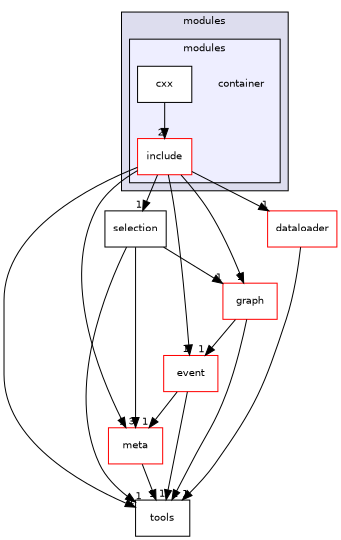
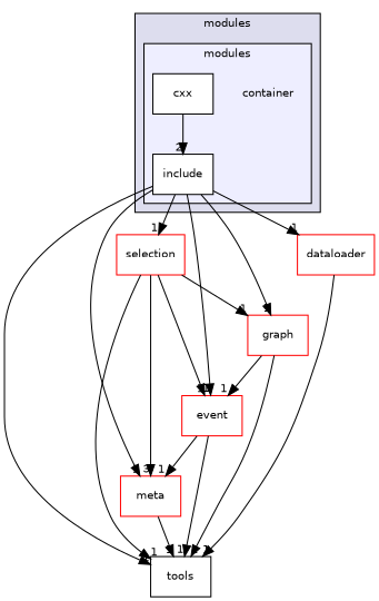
  digraph {
    compound=true
    node [fontname=Helvetica fontsize=10 shape=box color=red fillcolor=white style=filled]
    edge [headlabel=1 labeldistance=1.5 labelfontname=Helvetica labelfontsize=10]
    n1 [label=container shape=plaintext color="" fillcolor="" style=""]
    n2 [color=black label=cxx]
-   n3 [label=include]
+   n3 [color=black label=include]
    n4 [label=meta]
    n5 [label="graph"]
    n6 [label=event]
    n7 [label=dataloader]
-   n8 [color=black label=selection]
+   n8 [label=selection]
    n9 [color=black label=tools]
    subgraph cluster_1 {
      bgcolor="#ddddee"
      fontname=Helvetica
      fontsize=10
      label=modules
      pencolor=black
      subgraph cluster_2 {
        bgcolor="#eeeeff"
        fontname=Helvetica
        fontsize=10
        label=modules
        pencolor=black
        n1
        n2
        n3
      }
    }
    n2 -> n3 [headlabel=2]
    n3 -> n4
    n3 -> n5
    n3 -> n6
    n3 -> n7
    n3 -> n8
    n3 -> n9
    n4 -> n9
    n5 -> n6
    n5 -> n9 [headlabel=2]
    n6 -> n4
    n6 -> n9
    n7 -> n9
    n8 -> n4 [headlabel=3]
    n8 -> n5
+   n8 -> n6
    n8 -> n9
  }
